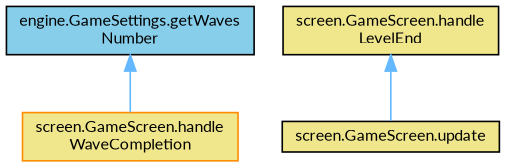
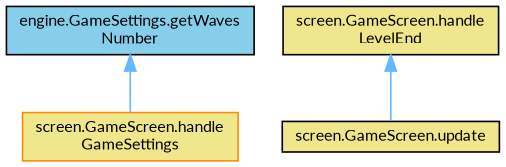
  digraph {
    fontname=Lato
    rankdir=TB
    node [color=black fillcolor=khaki fontname=Lato fontsize=10 shape=box style=filled]
    edge [color=steelblue1 dir=back fontname=Lato fontsize=10 labelfontname=Helvetica labelfontsize=10 style=solid]
    n1 [fillcolor=skyblue fontcolor=black height=0.2 label="engine.GameSettings.getWaves\lNumber" width=0.4]
-   n2 [color=darkorange height=0.2 label="screen.GameScreen.handle\lWaveCompletion" width=0.4]
+   n2 [color=darkorange height=0.2 label="screen.GameScreen.handle\lGameSettings" width=0.4]
    n3 [height=0.2 label="screen.GameScreen.handle\lLevelEnd" width=0.4]
    n4 [height=0.2 label="screen.GameScreen.update" width=0.4]
    n1 -> n2
    n3 -> n4
  }
